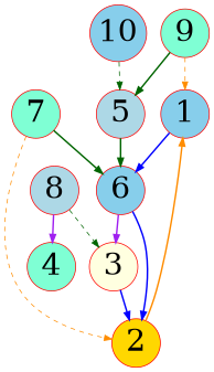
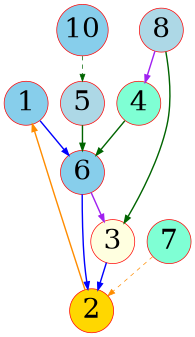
  digraph {
    concentrate=true
    node [color=red fillcolor=skyblue fontsize=40 margin=0 shape=circle style=filled]
    edge [arrowsize=1.0 arrowtype=normal color=darkgreen fontsize=40 style=bold]
    1 [height=0.05 width=0.05]
    6 [height=0.05 width=0.05]
    2 [fillcolor=gold height=0.05 width=0.05]
    3 [fillcolor=lightyellow height=0.05 width=0.05]
    4 [fillcolor=aquamarine height=0.05 width=0.05]
    5 [fillcolor=lightblue height=0.05 width=0.05]
    7 [fillcolor=aquamarine height=0.05 width=0.05]
    8 [fillcolor=lightblue height=0.05 width=0.05]
-   9 [fillcolor=aquamarine height=0.05 width=0.05]
    10 [height=0.05 width=0.05]
    1 -> 6 [color=blue]
    6 -> 2 [color=blue]
    6 -> 3 [color=purple]
    2 -> 1 [color=darkorange]
    3 -> 2 [color=blue]
    5 -> 6
-   7 -> 6
+   4 -> 6
    7 -> 2 [color=darkorange style=dashed]
-   8 -> 3 [style=dashed]
+   8 -> 3
    8 -> 4 [color=purple]
-   9 -> 1 [color=darkorange style=dashed]
-   9 -> 5
    10 -> 5 [style=dashed]
  }
